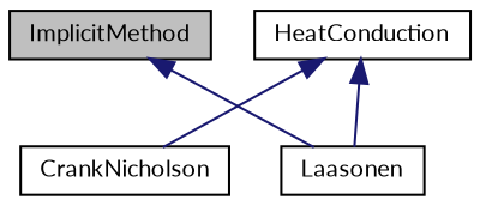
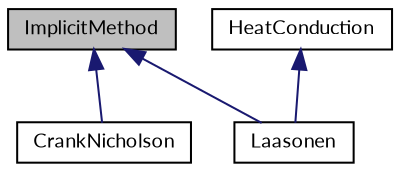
  digraph {
    fontname=Lato
    node [color=black fillcolor=white fontname=Lato fontsize=10 shape=record style=filled]
    edge [color=midnightblue dir=back fontname=Lato fontsize=10 labelfontname=Helvetica labelfontsize=10 style=solid]
    n1 [fillcolor=grey75 fontcolor=black height=0.2 label=ImplicitMethod width=0.4]
    n2 [height=0.2 label=CrankNicholson width=0.4]
    n3 [height=0.2 label=Laasonen width=0.4]
    n4 [height=0.2 label=HeatConduction width=0.4]
-   n4 -> n2
+   n1 -> n2
    n1 -> n3
    n4 -> n3
  }
